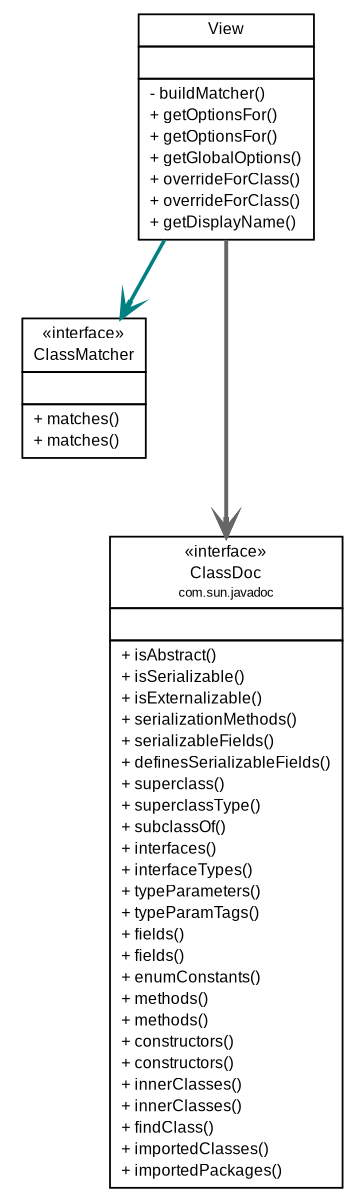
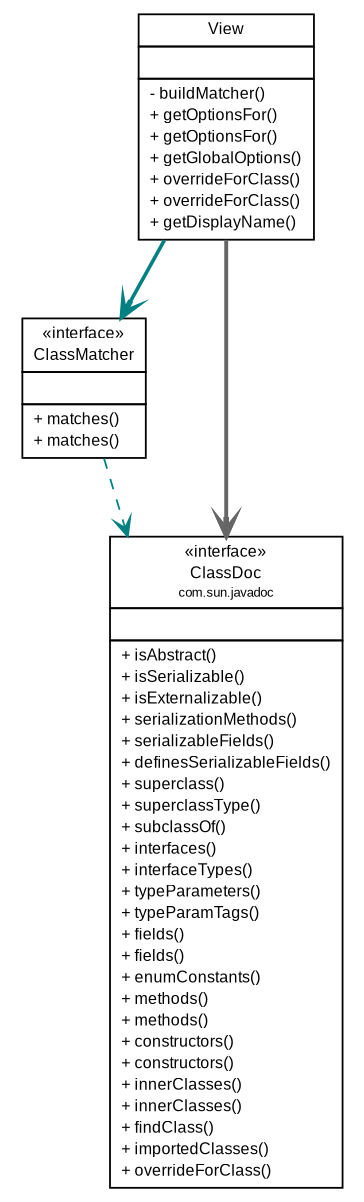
  digraph {
    nodesep=0.25
    ranksep=0.5
    node [fontcolor=black fontname=arial fontsize=9.0 shape=plaintext]
    edge [arrowhead=open color=teal fontcolor=black fontname=arial fontsize=10.0 headport=p labelfontname=arial labelfontsize=10 style=bold tailport=p]
    n1 [label=<<table title="org.umlgraph.doclet.View" border="0" cellborder="1" cellspacing="0" cellpadding="2" port="p" href="./View.html"> 		<tr><td><table border="0" cellspacing="0" cellpadding="1"> <tr><td align="center" balign="center"> View </td></tr> 		</table></td></tr> 		<tr><td><table border="0" cellspacing="0" cellpadding="1"> <tr><td align="left" balign="left">  </td></tr> 		</table></td></tr> 		<tr><td><table border="0" cellspacing="0" cellpadding="1"> <tr><td align="left" balign="left"> - buildMatcher() </td></tr> <tr><td align="left" balign="left"> + getOptionsFor() </td></tr> <tr><td align="left" balign="left"> + getOptionsFor() </td></tr> <tr><td align="left" balign="left"> + getGlobalOptions() </td></tr> <tr><td align="left" balign="left"> + overrideForClass() </td></tr> <tr><td align="left" balign="left"> + overrideForClass() </td></tr> <tr><td align="left" balign="left"> + getDisplayName() </td></tr> 		</table></td></tr> 		</table>>]
    n2 [label=<<table title="org.umlgraph.doclet.ClassMatcher" border="0" cellborder="1" cellspacing="0" cellpadding="2" port="p" href="./ClassMatcher.html"> 		<tr><td><table border="0" cellspacing="0" cellpadding="1"> <tr><td align="center" balign="center"> &#171;interface&#187; </td></tr> <tr><td align="center" balign="center"> ClassMatcher </td></tr> 		</table></td></tr> 		<tr><td><table border="0" cellspacing="0" cellpadding="1"> <tr><td align="left" balign="left">  </td></tr> 		</table></td></tr> 		<tr><td><table border="0" cellspacing="0" cellpadding="1"> <tr><td align="left" balign="left"> + matches() </td></tr> <tr><td align="left" balign="left"> + matches() </td></tr> 		</table></td></tr> 		</table>>]
-   n3 [label=<<table title="com.sun.javadoc.ClassDoc" border="0" cellborder="1" cellspacing="0" cellpadding="2" port="p" href="http://java.sun.com/j2se/1.5.0/docs/guide/javadoc/doclet/spec/com/sun/javadoc/ClassDoc.html"> 		<tr><td><table border="0" cellspacing="0" cellpadding="1"> <tr><td align="center" balign="center"> &#171;interface&#187; </td></tr> <tr><td align="center" balign="center"> ClassDoc </td></tr> <tr><td align="center" balign="center"><font point-size="7.0"> com.sun.javadoc </font></td></tr> 		</table></td></tr> 		<tr><td><table border="0" cellspacing="0" cellpadding="1"> <tr><td align="left" balign="left">  </td></tr> 		</table></td></tr> 		<tr><td><table border="0" cellspacing="0" cellpadding="1"> <tr><td align="left" balign="left"> + isAbstract() </td></tr> <tr><td align="left" balign="left"> + isSerializable() </td></tr> <tr><td align="left" balign="left"> + isExternalizable() </td></tr> <tr><td align="left" balign="left"> + serializationMethods() </td></tr> <tr><td align="left" balign="left"> + serializableFields() </td></tr> <tr><td align="left" balign="left"> + definesSerializableFields() </td></tr> <tr><td align="left" balign="left"> + superclass() </td></tr> <tr><td align="left" balign="left"> + superclassType() </td></tr> <tr><td align="left" balign="left"> + subclassOf() </td></tr> <tr><td align="left" balign="left"> + interfaces() </td></tr> <tr><td align="left" balign="left"> + interfaceTypes() </td></tr> <tr><td align="left" balign="left"> + typeParameters() </td></tr> <tr><td align="left" balign="left"> + typeParamTags() </td></tr> <tr><td align="left" balign="left"> + fields() </td></tr> <tr><td align="left" balign="left"> + fields() </td></tr> <tr><td align="left" balign="left"> + enumConstants() </td></tr> <tr><td align="left" balign="left"> + methods() </td></tr> <tr><td align="left" balign="left"> + methods() </td></tr> <tr><td align="left" balign="left"> + constructors() </td></tr> <tr><td align="left" balign="left"> + constructors() </td></tr> <tr><td align="left" balign="left"> + innerClasses() </td></tr> <tr><td align="left" balign="left"> + innerClasses() </td></tr> <tr><td align="left" balign="left"> + findClass() </td></tr> <tr><td align="left" balign="left"> + importedClasses() </td></tr> <tr><td align="left" balign="left"> + importedPackages() </td></tr> 		</table></td></tr> 		</table>>]
+   n3 [label=<<table title="com.sun.javadoc.ClassDoc" border="0" cellborder="1" cellspacing="0" cellpadding="2" port="p" href="http://java.sun.com/j2se/1.5.0/docs/guide/javadoc/doclet/spec/com/sun/javadoc/ClassDoc.html"> 		<tr><td><table border="0" cellspacing="0" cellpadding="1"> <tr><td align="center" balign="center"> &#171;interface&#187; </td></tr> <tr><td align="center" balign="center"> ClassDoc </td></tr> <tr><td align="center" balign="center"><font point-size="7.0"> com.sun.javadoc </font></td></tr> 		</table></td></tr> 		<tr><td><table border="0" cellspacing="0" cellpadding="1"> <tr><td align="left" balign="left">  </td></tr> 		</table></td></tr> 		<tr><td><table border="0" cellspacing="0" cellpadding="1"> <tr><td align="left" balign="left"> + isAbstract() </td></tr> <tr><td align="left" balign="left"> + isSerializable() </td></tr> <tr><td align="left" balign="left"> + isExternalizable() </td></tr> <tr><td align="left" balign="left"> + serializationMethods() </td></tr> <tr><td align="left" balign="left"> + serializableFields() </td></tr> <tr><td align="left" balign="left"> + definesSerializableFields() </td></tr> <tr><td align="left" balign="left"> + superclass() </td></tr> <tr><td align="left" balign="left"> + superclassType() </td></tr> <tr><td align="left" balign="left"> + subclassOf() </td></tr> <tr><td align="left" balign="left"> + interfaces() </td></tr> <tr><td align="left" balign="left"> + interfaceTypes() </td></tr> <tr><td align="left" balign="left"> + typeParameters() </td></tr> <tr><td align="left" balign="left"> + typeParamTags() </td></tr> <tr><td align="left" balign="left"> + fields() </td></tr> <tr><td align="left" balign="left"> + fields() </td></tr> <tr><td align="left" balign="left"> + enumConstants() </td></tr> <tr><td align="left" balign="left"> + methods() </td></tr> <tr><td align="left" balign="left"> + methods() </td></tr> <tr><td align="left" balign="left"> + constructors() </td></tr> <tr><td align="left" balign="left"> + constructors() </td></tr> <tr><td align="left" balign="left"> + innerClasses() </td></tr> <tr><td align="left" balign="left"> + innerClasses() </td></tr> <tr><td align="left" balign="left"> + findClass() </td></tr> <tr><td align="left" balign="left"> + importedClasses() </td></tr> <tr><td align="left" balign="left"> + overrideForClass() </td></tr> 		</table></td></tr> 		</table>>]
    n1 -> n2
    n1 -> n3 [color=gray40]
    n1 -> n3 [color=gray40]
+   n2 -> n3 [style=dashed]
  }
